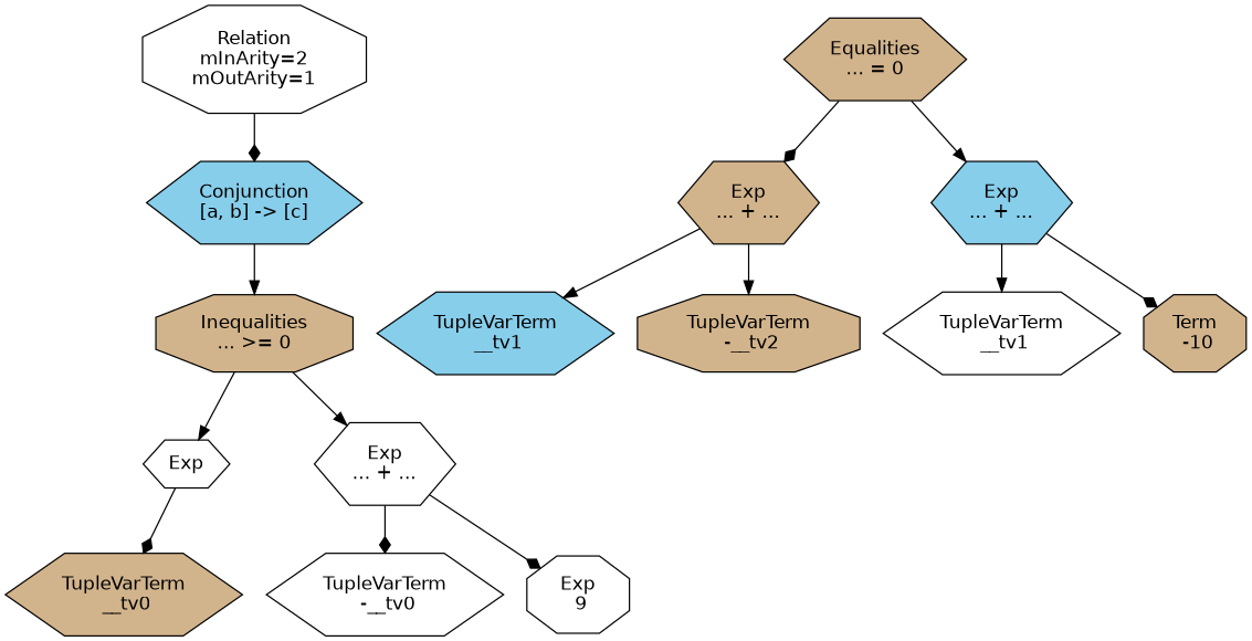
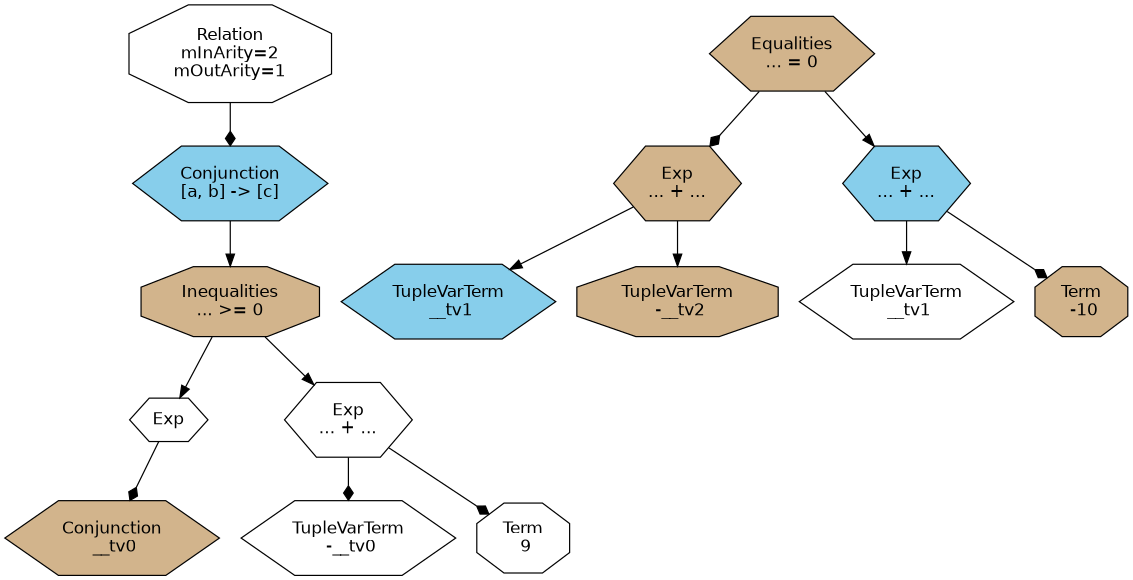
  digraph {
    fontname="DejaVu Sans"
    node [fillcolor=white fontname="DejaVu Sans" shape=hexagon style=filled]
    edge [arrowhead=normal fontname="DejaVu Sans"]
    n1 [label="Relation\nmInArity=2\nmOutArity=1" shape=octagon]
    n2 [fillcolor=skyblue label="Conjunction\n[a, b] -> [c]"]
    n3 [fillcolor=tan label="Inequalities\n... >= 0" shape=octagon]
    n4 [fillcolor=tan label="Equalities\n... = 0"]
    n5 [fillcolor=tan label="Exp\n... + ..."]
    n6 [fillcolor=skyblue label="Exp\n... + ..."]
    n7 [label="Exp\n"]
    n8 [label="Exp\n... + ..."]
    n9 [fillcolor=skyblue label="TupleVarTerm\n __tv1"]
    n10 [fillcolor=tan label="TupleVarTerm\n -__tv2" shape=octagon]
    n11 [label="TupleVarTerm\n __tv1"]
    n12 [fillcolor=tan label="Term\n -10" shape=octagon]
-   n13 [fillcolor=tan label="TupleVarTerm\n __tv0"]
+   n13 [fillcolor=tan label="Conjunction\n __tv0"]
    n14 [label="TupleVarTerm\n -__tv0"]
-   n15 [label="Exp\n 9" shape=octagon]
+   n15 [label="Term\n 9" shape=octagon]
    n1 -> n2 [arrowhead=diamond]
    n2 -> n3
    n3 -> n7
    n3 -> n8
    n4 -> n5 [arrowhead=diamond]
    n4 -> n6
    n5 -> n9
    n5 -> n10
    n6 -> n11
    n6 -> n12 [arrowhead=diamond]
    n7 -> n13 [arrowhead=diamond]
    n8 -> n14 [arrowhead=diamond]
    n8 -> n15 [arrowhead=diamond]
  }
